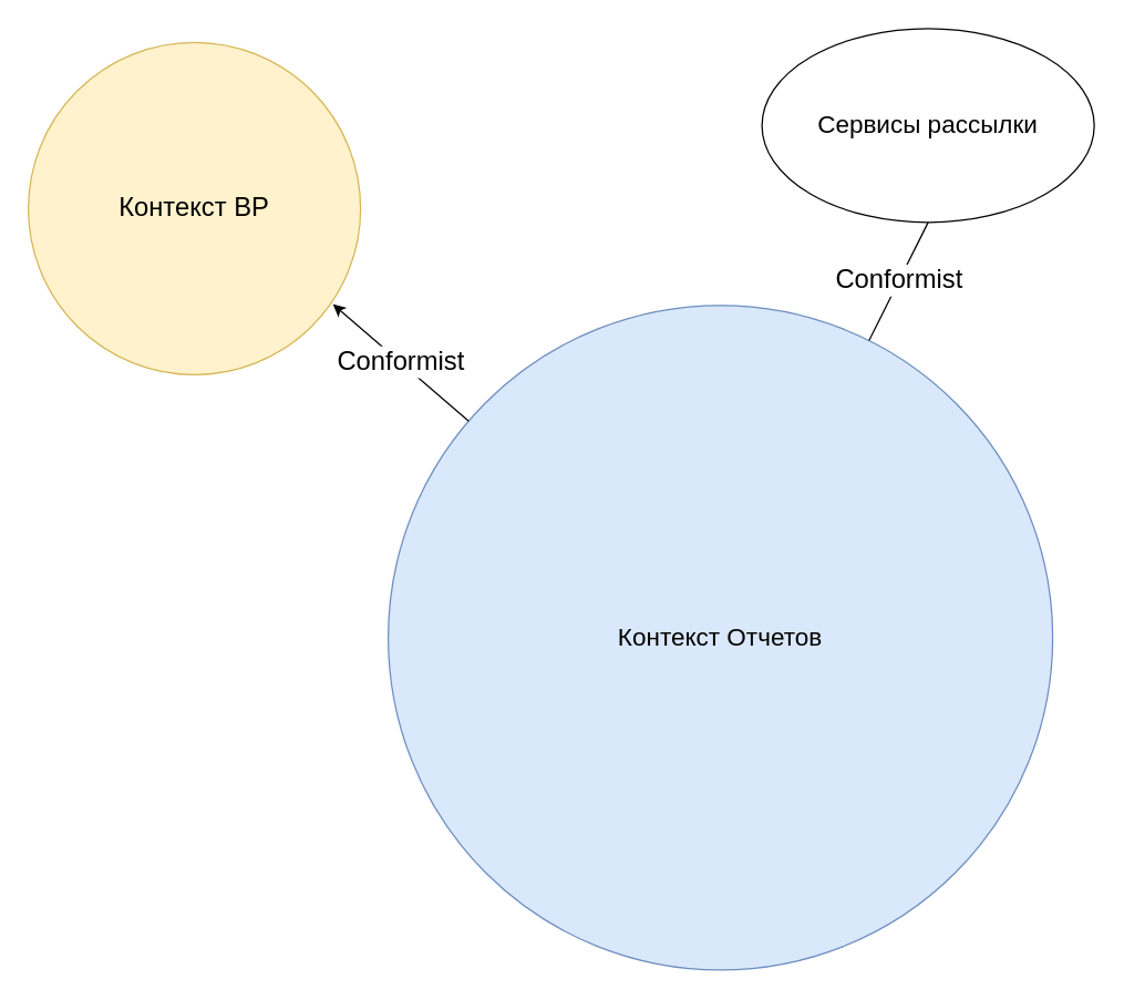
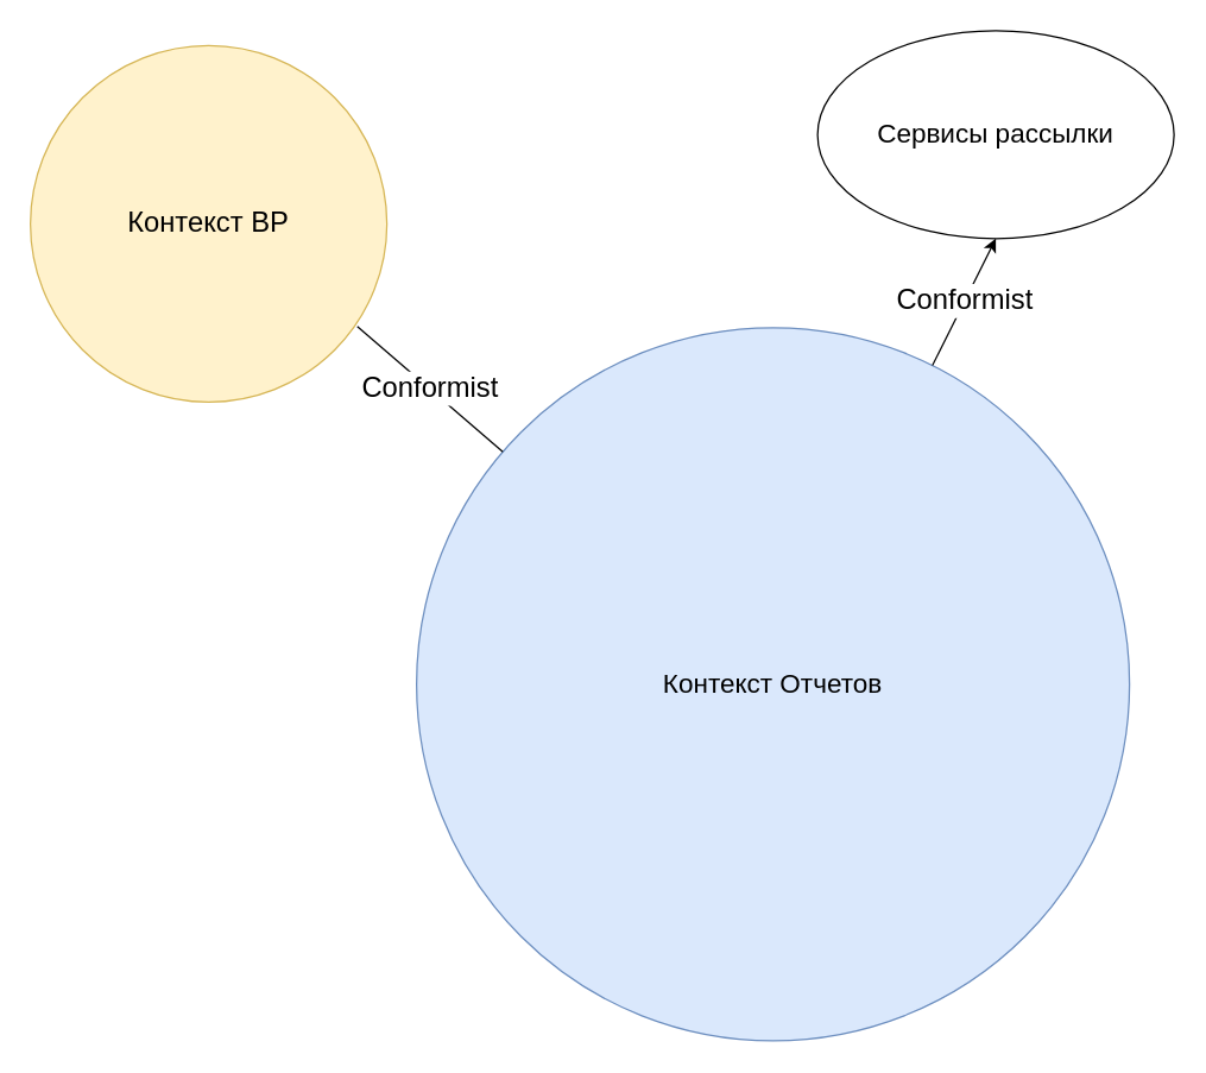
  <mxCell id="0" />
  <mxCell id="1" parent="0" />
  <mxCell id="2" value="Контекст Отчетов" style="ellipse;whiteSpace=wrap;html=1;aspect=fixed;fillColor=#dae8fc;strokeColor=#6c8ebf;fontSize=18;" vertex="1" parent="1"><mxGeometry x="280" y="220" width="480" height="480" as="geometry" /></mxCell>
  <mxCell id="3" value="Контекст ВР" style="ellipse;whiteSpace=wrap;html=1;aspect=fixed;fillColor=#fff2cc;strokeColor=#d6b656;fontSize=19;" vertex="1" parent="1"><mxGeometry x="20" y="30" width="240" height="240" as="geometry" /></mxCell>
  <mxCell id="4" value="Сервисы рассылки" style="ellipse;whiteSpace=wrap;html=1;fontSize=18;rotation=0;" vertex="1" parent="1"><mxGeometry x="550" y="20" width="240" height="140" as="geometry" /></mxCell>
- <mxCell id="5" value="Conformist" style="endArrow=classic;html=1;rounded=0;fontSize=19;entryX=0.917;entryY=0.788;entryDx=0;entryDy=0;entryPerimeter=0;" edge="1" parent="1" source="2" target="3"><mxGeometry width="50" height="50" relative="1" as="geometry"><mxPoint x="300" y="150" as="sourcePoint" /><mxPoint x="250" y="200" as="targetPoint" /></mxGeometry></mxCell>
- <mxCell id="6" value="Conformist" style="endArrow=none;html=1;rounded=0;fontSize=19;entryX=0.5;entryY=1;entryDx=0;entryDy=0;" edge="1" parent="1" source="2" target="4"><mxGeometry width="50" height="50" relative="1" as="geometry"><mxPoint x="640" y="480" as="sourcePoint" /><mxPoint x="690" y="430" as="targetPoint" /></mxGeometry></mxCell>
+ <mxCell id="5" value="Conformist" style="endArrow=none;html=1;rounded=0;fontSize=19;entryX=0.917;entryY=0.788;entryDx=0;entryDy=0;entryPerimeter=0;" edge="1" parent="1" source="2" target="3"><mxGeometry width="50" height="50" relative="1" as="geometry"><mxPoint x="300" y="150" as="sourcePoint" /><mxPoint x="250" y="200" as="targetPoint" /></mxGeometry></mxCell>
+ <mxCell id="6" value="Conformist" style="endArrow=classic;html=1;rounded=0;fontSize=19;entryX=0.5;entryY=1;entryDx=0;entryDy=0;" edge="1" parent="1" source="2" target="4"><mxGeometry width="50" height="50" relative="1" as="geometry"><mxPoint x="640" y="480" as="sourcePoint" /><mxPoint x="690" y="430" as="targetPoint" /></mxGeometry></mxCell>
